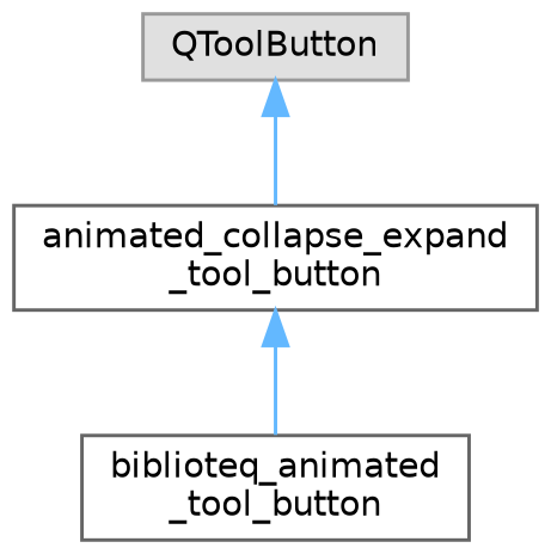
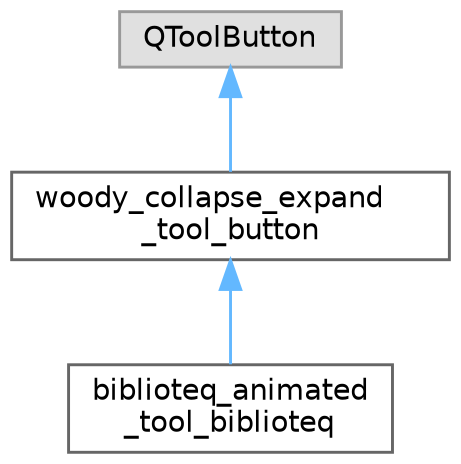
  digraph {
    rankdir=TB
    node [color=grey40 fillcolor=white fontname=Helvetica fontsize=10 shape=box style=filled]
    edge [color=steelblue1 dir=back fontname=Helvetica fontsize=10 labelfontname=Helvetica labelfontsize=10 style=solid]
    n1 [color=grey60 fillcolor="#E0E0E0" height=0.2 label=QToolButton width=0.4]
-   n2 [height=0.2 label="animated_collapse_expand\l_tool_button" width=0.4]
-   n3 [height=0.2 label="biblioteq_animated\l_tool_button" width=0.4]
+   n2 [height=0.2 label="woody_collapse_expand\l_tool_button" width=0.4]
+   n3 [height=0.2 label="biblioteq_animated\l_tool_biblioteq" width=0.4]
    n1 -> n2
    n2 -> n3
  }
